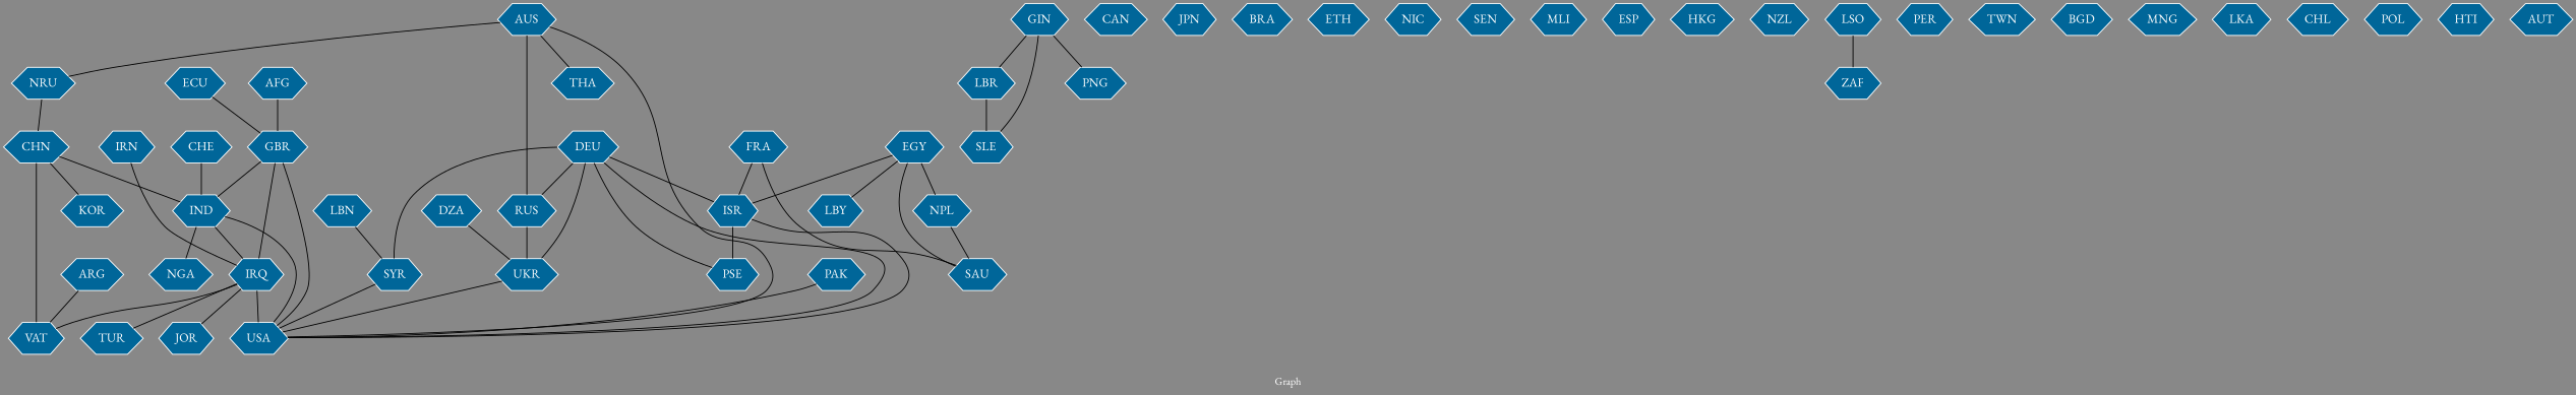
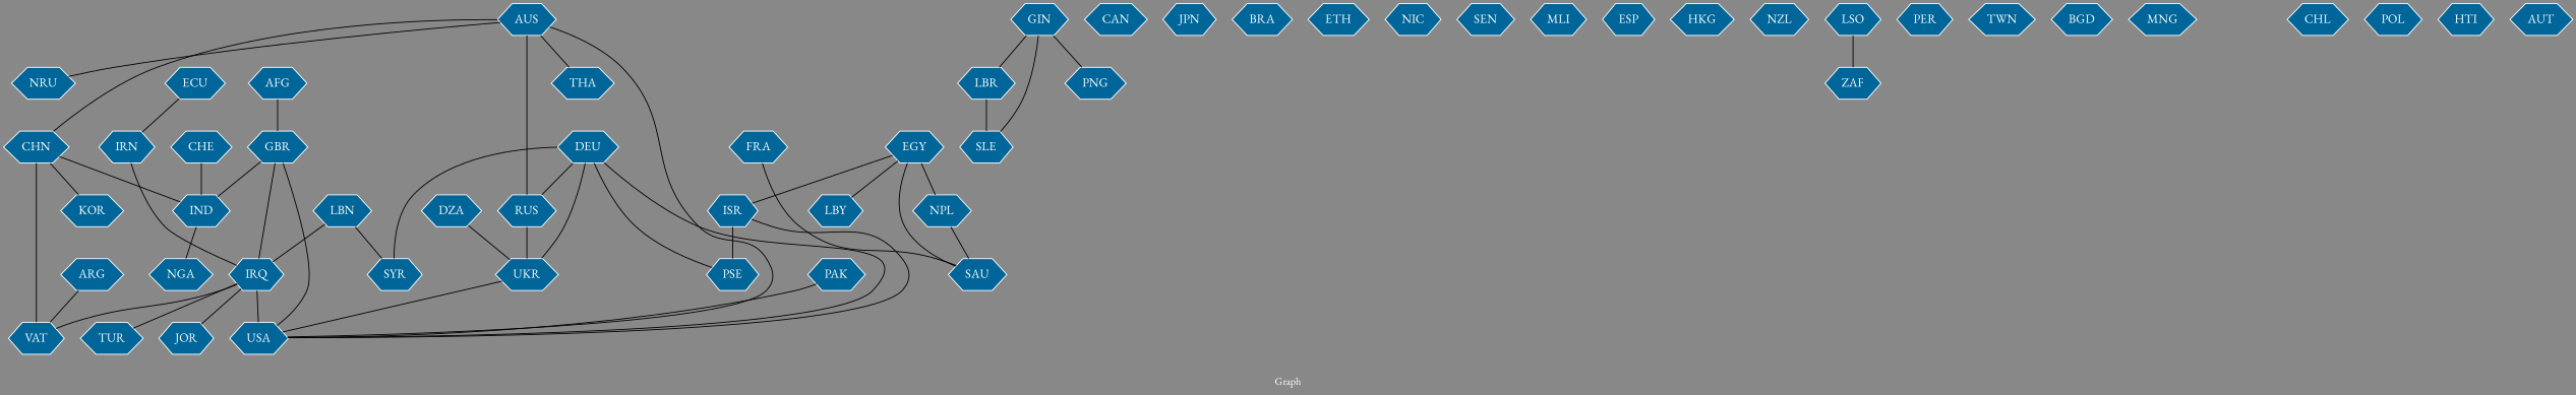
  graph {
    bgcolor="#888888"
    fontcolor=white
    fontname="EB Garamond"
    fontsize=12
    label="Graph"
    node [color=white fillcolor="#006699" fontcolor=white fontname="EB Garamond" shape=hexagon style=filled]
    edge [arrowhead=open color=black fontcolor=white fontname="EB Garamond" fontsize=12 weight=1]
    n1 [label=ISR]
    n2 [label=PSE]
    n3 [label=USA]
    n4 [label=IRQ]
    n5 [label=TUR]
    n6 [label=VAT]
    n7 [label=JOR]
    n8 [label=PAK]
    n9 [label=IRN]
    n10 [label=SAU]
    n11 [label=RUS]
    n12 [label=UKR]
    n13 [label=CHN]
    n14 [label=IND]
    n15 [label=KOR]
    n16 [label=NGA]
    n17 [label=DZA]
    n18 [label=AUS]
    n19 [label=THA]
    n20 [label=NRU]
    n21 [label=SYR]
    n22 [label=GBR]
    n23 [label=LBR]
    n24 [label=SLE]
    n25 [label=LBY]
    n26 [label=FRA]
    n27 [label=AFG]
    n28 [label=GIN]
    n29 [label=PNG]
    n30 [label=CAN]
    n31 [label=JPN]
    n32 [label=BRA]
    n33 [label=NPL]
    n34 [label=ETH]
    n35 [label=NIC]
    n36 [label=DEU]
    n37 [label=SEN]
    n38 [label=ARG]
    n39 [label=MLI]
    n40 [label=ESP]
    n41 [label=HKG]
    n42 [label=NZL]
    n43 [label=CHE]
    n44 [label=EGY]
    n45 [label=ZAF]
    n46 [label=PER]
    n47 [label=TWN]
    n48 [label=BGD]
    n49 [label=MNG]
-   n50 [label=LKA]
    n51 [label=LBN]
    n52 [label=CHL]
    n53 [label=ECU]
    n54 [label=LSO]
    n55 [label=POL]
    n56 [label=HTI]
    n57 [label=AUT]
    n1 -- n2 [weight=54]
    n1 -- n3
    n4 -- n3 [weight=25]
    n4 -- n5
    n4 -- n6 [weight=2]
    n4 -- n7
    n8 -- n3 [weight=3]
    n9 -- n4
    n11 -- n12 [weight=23]
    n12 -- n3
    n13 -- n6 [weight=5]
    n13 -- n14
    n13 -- n15
-   n14 -- n3 [weight=2]
-   n14 -- n4
+   n51 -- n4
    n14 -- n16
    n17 -- n12
    n18 -- n3
    n18 -- n11 [weight=2]
-   n20 -- n13
+   n18 -- n13
    n18 -- n19 [weight=2]
    n18 -- n20
-   n21 -- n3 [weight=11]
    n22 -- n3
    n22 -- n4
    n22 -- n14
    n23 -- n24 [weight=2]
-   n26 -- n1
    n26 -- n10
    n27 -- n22
    n28 -- n23
    n28 -- n24
    n28 -- n29
    n33 -- n10
-   n36 -- n1
    n36 -- n2
    n36 -- n3
    n36 -- n11
    n36 -- n12
    n36 -- n21
    n38 -- n6
    n43 -- n14
    n44 -- n1 [weight=3]
    n44 -- n10
    n44 -- n25
    n44 -- n33 [weight=5]
    n51 -- n21
-   n53 -- n22
+   n53 -- n9
    n54 -- n45
  }
